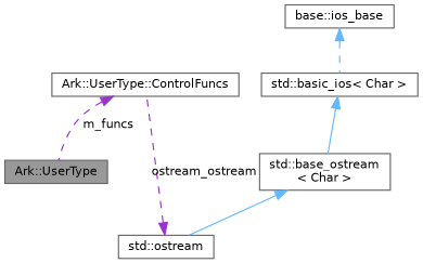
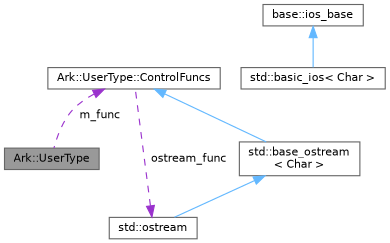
  digraph {
    node [color=gray40 fillcolor=white fontname=Helvetica fontsize=10 shape=box style=filled]
    edge [color=steelblue1 dir=back fontname=Helvetica fontsize=10 labelfontname=Helvetica labelfontsize=10 style=solid]
    n1 [fillcolor=grey60 fontcolor=black height=0.2 label="Ark::UserType" width=0.4]
    n2 [height=0.2 label="Ark::UserType::ControlFuncs" width=0.4]
    n3 [height=0.2 label="std::ostream" width=0.4]
    n4 [height=0.2 label="std::base_ostream\l\< Char \>" width=0.4]
    n5 [height=0.2 label="std::basic_ios\< Char \>" width=0.4]
    n6 [height=0.2 label="base::ios_base" width=0.4]
-   n2 -> n1 [color=darkorchid3 label=" m_funcs" style=dashed]
-   n3 -> n2 [color=darkorchid3 label=" ostream_ostream" style=dashed]
+   n2 -> n1 [color=darkorchid3 label=" m_func" style=dashed]
+   n3 -> n2 [color=darkorchid3 label=" ostream_func" style=dashed]
    n4 -> n3
-   n5 -> n4
-   n6 -> n5 [style=dashed]
+   n2 -> n4
+   n6 -> n5
  }
